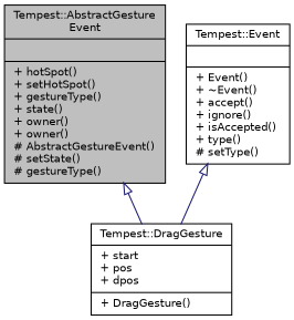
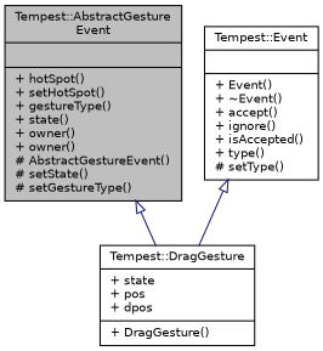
  digraph {
    node [color=black fillcolor=white fontname=Helvetica fontsize=10 shape=record style=filled]
    edge [arrowtail=onormal color=midnightblue dir=back fontname=Helvetica fontsize=10 labelfontname=Helvetica labelfontsize=10 style=solid]
-   n1 [fillcolor=grey75 fontcolor=black height=0.2 label="{Tempest::AbstractGesture\lEvent\n||+ hotSpot()\l+ setHotSpot()\l+ gestureType()\l+ state()\l+ owner()\l+ owner()\l# AbstractGestureEvent()\l# setState()\l# gestureType()\l}" width=0.4]
-   n2 [height=0.2 label="{Tempest::DragGesture\n|+ start\l+ pos\l+ dpos\l|+ DragGesture()\l}" width=0.4]
+   n1 [fillcolor=grey75 fontcolor=black height=0.2 label="{Tempest::AbstractGesture\lEvent\n||+ hotSpot()\l+ setHotSpot()\l+ gestureType()\l+ state()\l+ owner()\l+ owner()\l# AbstractGestureEvent()\l# setState()\l# setGestureType()\l}" width=0.4]
+   n2 [height=0.2 label="{Tempest::DragGesture\n|+ state\l+ pos\l+ dpos\l|+ DragGesture()\l}" width=0.4]
    n3 [height=0.2 label="{Tempest::Event\n||+ Event()\l+ ~Event()\l+ accept()\l+ ignore()\l+ isAccepted()\l+ type()\l# setType()\l}" width=0.4]
    n1 -> n2
    n3 -> n2
  }
